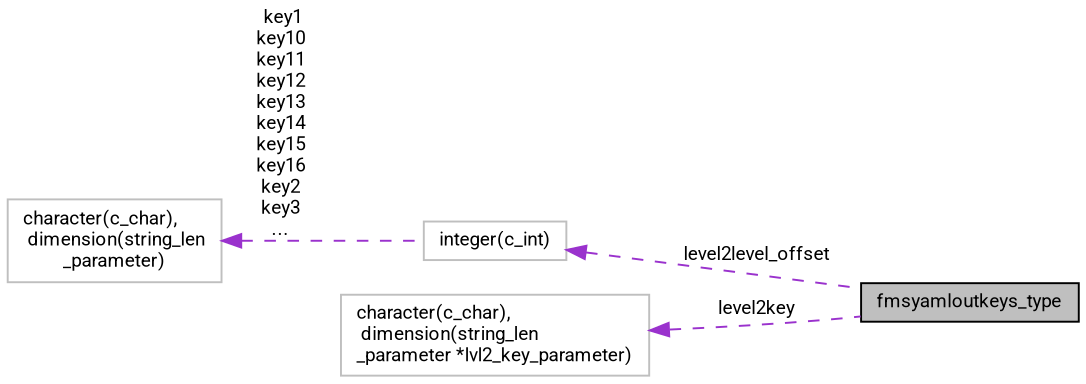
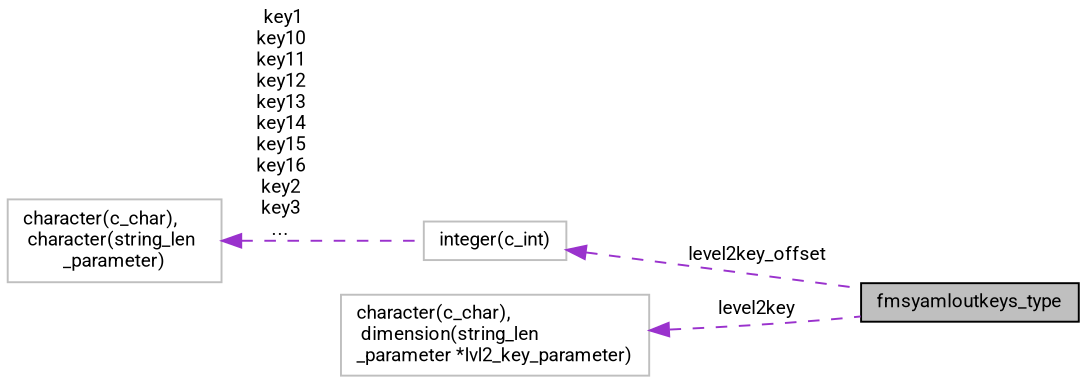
  digraph {
    fontname=Roboto
    rankdir=LR
    node [color=grey75 fillcolor=white fontname=Roboto fontsize=10 shape=record style=filled]
    edge [color=darkorchid3 dir=back fontname=Roboto fontsize=10 labelfontname=Helvetica labelfontsize=10 style=dashed]
    n1 [color=black fillcolor=grey75 fontcolor=black height=0.2 label=fmsyamloutkeys_type width=0.4]
    n2 [height=0.2 label="integer(c_int)" width=0.4]
-   n3 [height=0.2 label="character(c_char),\l dimension(string_len\l_parameter)" width=0.4]
+   n3 [height=0.2 label="character(c_char),\l character(string_len\l_parameter)" width=0.4]
    n4 [height=0.2 label="character(c_char),\l dimension(string_len\l_parameter *lvl2_key_parameter)" width=0.4]
-   n2 -> n1 [label=" level2level_offset"]
+   n2 -> n1 [label=" level2key_offset"]
    n3 -> n2 [label=" key1\nkey10\nkey11\nkey12\nkey13\nkey14\nkey15\nkey16\nkey2\nkey3\n..."]
    n4 -> n1 [label=" level2key"]
  }
